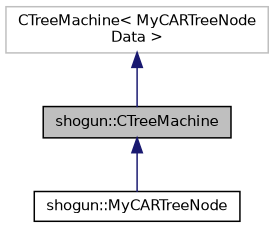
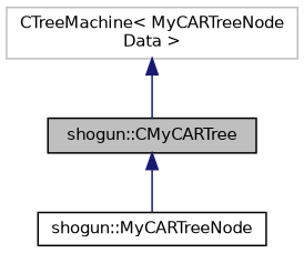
  digraph {
    node [color=black fillcolor=white fontname=Helvetica fontsize=10 shape=record style=filled]
    edge [color=midnightblue dir=back fontname=Helvetica fontsize=10 labelfontname=Helvetica labelfontsize=10 style=solid]
-   n1 [fillcolor=grey75 fontcolor=black height=0.2 label="shogun::CTreeMachine" width=0.4]
+   n1 [fillcolor=grey75 fontcolor=black height=0.2 label="shogun::CMyCARTree" width=0.4]
    n2 [height=0.2 label="shogun::MyCARTreeNode" width=0.4]
    n3 [color=grey75 height=0.2 label="CTreeMachine\< MyCARTreeNode\lData \>" width=0.4]
    n1 -> n2
    n3 -> n1
  }
